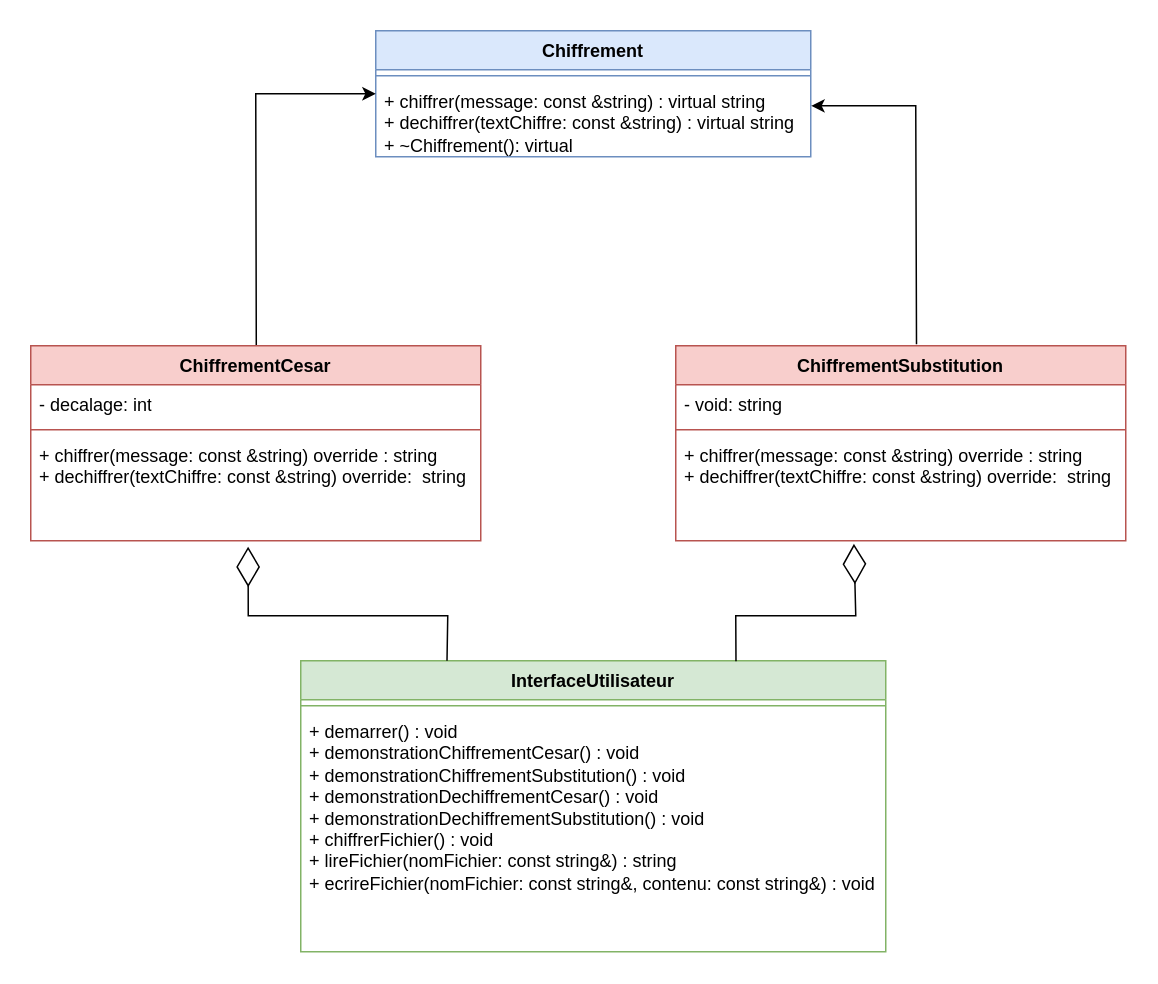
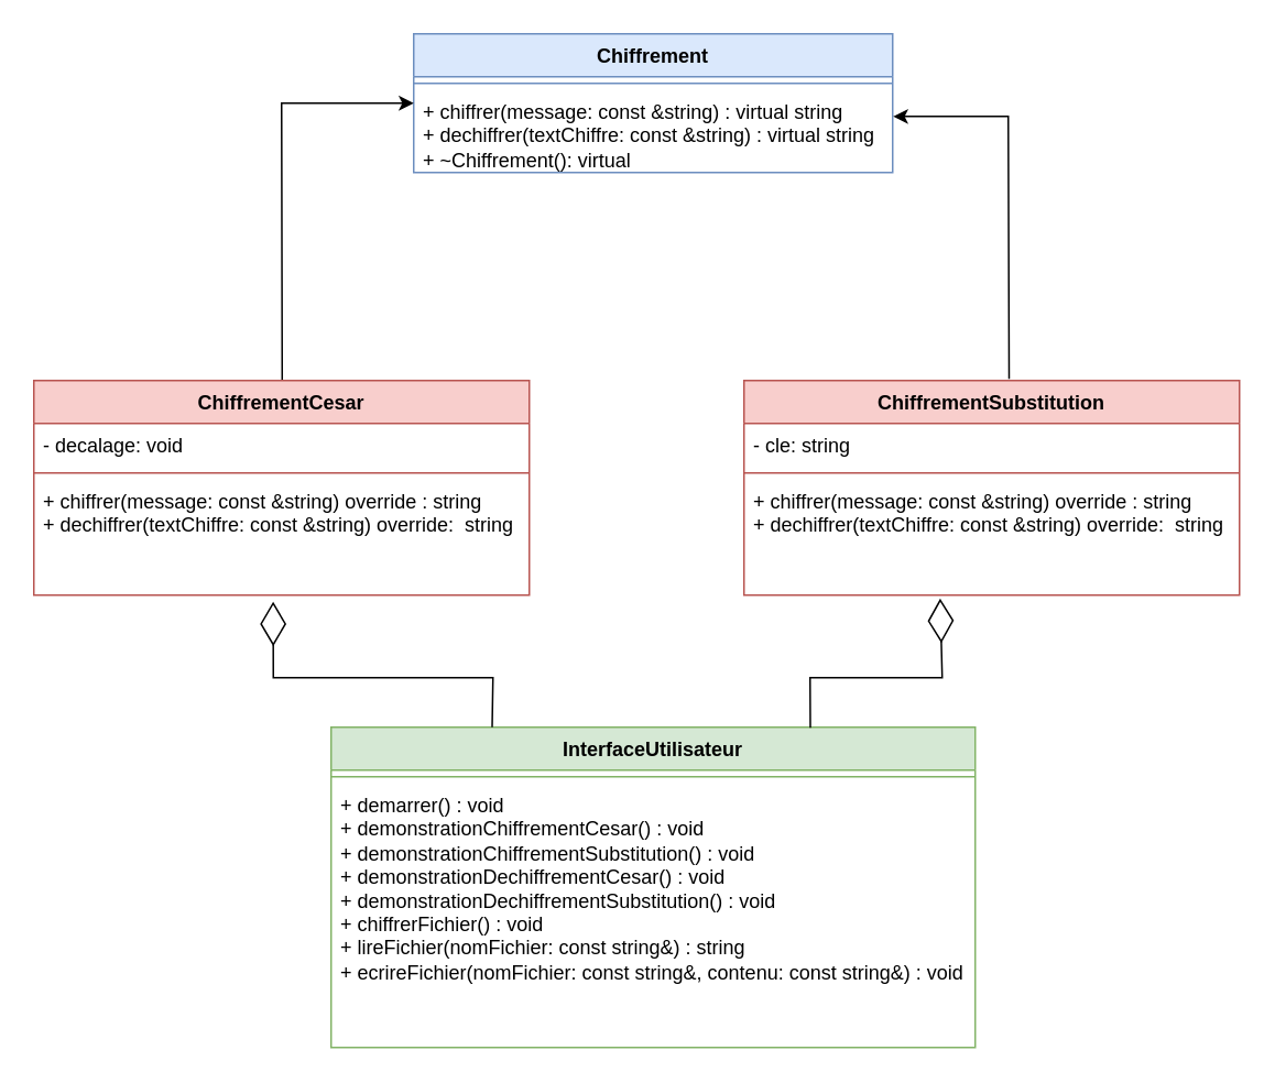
  <mxCell id="0" />
  <mxCell id="1" parent="0" />
  <mxCell id="2" value="Chiffrement" style="swimlane;fontStyle=1;align=center;verticalAlign=top;childLayout=stackLayout;horizontal=1;startSize=26;horizontalStack=0;resizeParent=1;resizeParentMax=0;resizeLast=0;collapsible=1;marginBottom=0;whiteSpace=wrap;html=1;fillColor=#dae8fc;strokeColor=#6c8ebf;" parent="1" vertex="1"><mxGeometry x="250" y="20" width="290" height="84" as="geometry" /></mxCell>
  <mxCell id="3" value="" style="line;strokeWidth=1;fillColor=none;align=left;verticalAlign=middle;spacingTop=-1;spacingLeft=3;spacingRight=3;rotatable=0;labelPosition=right;points=[];portConstraint=eastwest;strokeColor=inherit;" parent="2" vertex="1"><mxGeometry y="26" width="290" height="8" as="geometry" /></mxCell>
  <mxCell id="4" value="&lt;div&gt;+ chiffrer(message: const &amp;amp;string) : virtual &lt;span class=&quot;hljs-built_in&quot;&gt;string&lt;/span&gt;&lt;/div&gt;&lt;div&gt;&lt;div&gt;+ dechiffrer(textChiffre: const &amp;amp;string) : virtual &lt;span class=&quot;hljs-built_in&quot;&gt;string&lt;/span&gt;&lt;/div&gt;&lt;/div&gt;&lt;div&gt;&lt;span class=&quot;hljs-built_in&quot;&gt;+ &lt;/span&gt;~Chiffrement(): virtual&lt;br&gt;&lt;/div&gt;" style="text;strokeColor=none;fillColor=none;align=left;verticalAlign=top;spacingLeft=4;spacingRight=4;overflow=hidden;rotatable=0;points=[[0,0.5],[1,0.5]];portConstraint=eastwest;whiteSpace=wrap;html=1;" parent="2" vertex="1"><mxGeometry y="34" width="290" height="50" as="geometry" /></mxCell>
  <mxCell id="5" value="" style="endArrow=classic;html=1;rounded=0;entryX=0;entryY=0.5;entryDx=0;entryDy=0;exitX=0.484;exitY=-0.003;exitDx=0;exitDy=0;exitPerimeter=0;" parent="1" target="2" edge="1"><mxGeometry width="50" height="50" relative="1" as="geometry"><mxPoint x="170.36" y="229.55" as="sourcePoint" /><mxPoint x="270.5" y="104" as="targetPoint" /><Array as="points"><mxPoint x="170" y="62" /></Array></mxGeometry></mxCell>
  <mxCell id="6" value="ChiffrementCesar" style="swimlane;fontStyle=1;align=center;verticalAlign=top;childLayout=stackLayout;horizontal=1;startSize=26;horizontalStack=0;resizeParent=1;resizeParentMax=0;resizeLast=0;collapsible=1;marginBottom=0;whiteSpace=wrap;html=1;fillColor=#f8cecc;strokeColor=#b85450;" parent="1" vertex="1"><mxGeometry x="20" y="230" width="300" height="130" as="geometry" /></mxCell>
- <mxCell id="7" value="- decalage: int" style="text;strokeColor=none;fillColor=none;align=left;verticalAlign=top;spacingLeft=4;spacingRight=4;overflow=hidden;rotatable=0;points=[[0,0.5],[1,0.5]];portConstraint=eastwest;whiteSpace=wrap;html=1;" parent="6" vertex="1"><mxGeometry y="26" width="300" height="26" as="geometry" /></mxCell>
+ <mxCell id="7" value="- decalage: void" style="text;strokeColor=none;fillColor=none;align=left;verticalAlign=top;spacingLeft=4;spacingRight=4;overflow=hidden;rotatable=0;points=[[0,0.5],[1,0.5]];portConstraint=eastwest;whiteSpace=wrap;html=1;" parent="6" vertex="1"><mxGeometry y="26" width="300" height="26" as="geometry" /></mxCell>
  <mxCell id="8" value="" style="line;strokeWidth=1;fillColor=none;align=left;verticalAlign=middle;spacingTop=-1;spacingLeft=3;spacingRight=3;rotatable=0;labelPosition=right;points=[];portConstraint=eastwest;strokeColor=inherit;" parent="6" vertex="1"><mxGeometry y="52" width="300" height="8" as="geometry" /></mxCell>
  <mxCell id="9" value="&lt;div&gt;+ chiffrer(message: const &amp;amp;string) override : &lt;span class=&quot;hljs-built_in&quot;&gt;string&lt;/span&gt;&lt;/div&gt;&lt;div&gt;&lt;div&gt;&lt;div&gt;+ dechiffrer(textChiffre: const &amp;amp;string) override:&amp;nbsp; &lt;span class=&quot;hljs-built_in&quot;&gt;string&lt;/span&gt;&lt;/div&gt;&lt;/div&gt;&lt;/div&gt;" style="text;strokeColor=none;fillColor=none;align=left;verticalAlign=top;spacingLeft=4;spacingRight=4;overflow=hidden;rotatable=0;points=[[0,0.5],[1,0.5]];portConstraint=eastwest;whiteSpace=wrap;html=1;" parent="6" vertex="1"><mxGeometry y="60" width="300" height="70" as="geometry" /></mxCell>
  <mxCell id="10" value="" style="endArrow=classic;html=1;rounded=0;entryX=1.001;entryY=0.321;entryDx=0;entryDy=0;entryPerimeter=0;exitX=0.535;exitY=-0.008;exitDx=0;exitDy=0;exitPerimeter=0;" parent="1" source="11" target="4" edge="1"><mxGeometry width="50" height="50" relative="1" as="geometry"><mxPoint x="610" y="190" as="sourcePoint" /><mxPoint x="640.87" y="106.85" as="targetPoint" /><Array as="points"><mxPoint x="610" y="70" /></Array></mxGeometry></mxCell>
  <mxCell id="11" value="ChiffrementSubstitution" style="swimlane;fontStyle=1;align=center;verticalAlign=top;childLayout=stackLayout;horizontal=1;startSize=26;horizontalStack=0;resizeParent=1;resizeParentMax=0;resizeLast=0;collapsible=1;marginBottom=0;whiteSpace=wrap;html=1;fillColor=#f8cecc;strokeColor=#b85450;" parent="1" vertex="1"><mxGeometry x="450" y="230" width="300" height="130" as="geometry" /></mxCell>
- <mxCell id="12" value="- void: string" style="text;strokeColor=none;fillColor=none;align=left;verticalAlign=top;spacingLeft=4;spacingRight=4;overflow=hidden;rotatable=0;points=[[0,0.5],[1,0.5]];portConstraint=eastwest;whiteSpace=wrap;html=1;" parent="11" vertex="1"><mxGeometry y="26" width="300" height="26" as="geometry" /></mxCell>
+ <mxCell id="12" value="- cle: string" style="text;strokeColor=none;fillColor=none;align=left;verticalAlign=top;spacingLeft=4;spacingRight=4;overflow=hidden;rotatable=0;points=[[0,0.5],[1,0.5]];portConstraint=eastwest;whiteSpace=wrap;html=1;" parent="11" vertex="1"><mxGeometry y="26" width="300" height="26" as="geometry" /></mxCell>
  <mxCell id="13" value="" style="line;strokeWidth=1;fillColor=none;align=left;verticalAlign=middle;spacingTop=-1;spacingLeft=3;spacingRight=3;rotatable=0;labelPosition=right;points=[];portConstraint=eastwest;strokeColor=inherit;" parent="11" vertex="1"><mxGeometry y="52" width="300" height="8" as="geometry" /></mxCell>
  <mxCell id="14" value="&lt;div&gt;+ chiffrer(message: const &amp;amp;string) override : &lt;span class=&quot;hljs-built_in&quot;&gt;string&lt;/span&gt;&lt;/div&gt;&lt;div&gt;&lt;div&gt;&lt;div&gt;+ dechiffrer(textChiffre: const &amp;amp;string) override:&amp;nbsp; &lt;span class=&quot;hljs-built_in&quot;&gt;string&lt;/span&gt;&lt;/div&gt;&lt;/div&gt;&lt;/div&gt;" style="text;strokeColor=none;fillColor=none;align=left;verticalAlign=top;spacingLeft=4;spacingRight=4;overflow=hidden;rotatable=0;points=[[0,0.5],[1,0.5]];portConstraint=eastwest;whiteSpace=wrap;html=1;" parent="11" vertex="1"><mxGeometry y="60" width="300" height="70" as="geometry" /></mxCell>
  <mxCell id="15" value="InterfaceUtilisateur" style="swimlane;fontStyle=1;align=center;verticalAlign=top;childLayout=stackLayout;horizontal=1;startSize=26;horizontalStack=0;resizeParent=1;resizeParentMax=0;resizeLast=0;collapsible=1;marginBottom=0;whiteSpace=wrap;html=1;fillColor=#d5e8d4;strokeColor=#82b366;" parent="1" vertex="1"><mxGeometry x="200" y="440" width="390" height="194" as="geometry" /></mxCell>
  <mxCell id="16" value="" style="line;strokeWidth=1;fillColor=none;align=left;verticalAlign=middle;spacingTop=-1;spacingLeft=3;spacingRight=3;rotatable=0;labelPosition=right;points=[];portConstraint=eastwest;strokeColor=inherit;" parent="15" vertex="1"><mxGeometry y="26" width="390" height="8" as="geometry" /></mxCell>
  <mxCell id="17" value="+ demarrer() : void&amp;nbsp;&amp;nbsp;&amp;nbsp;&amp;nbsp;&amp;nbsp;&amp;nbsp;&amp;nbsp;&amp;nbsp;&amp;nbsp;&amp;nbsp;&amp;nbsp;&amp;nbsp;&amp;nbsp;&amp;nbsp;&amp;nbsp; &lt;br&gt;+ demonstrationChiffrementCesar() : void &lt;br&gt;+ demonstrationChiffrementSubstitution() : void &lt;br&gt;+ demonstrationDechiffrementCesar() : void &lt;br&gt;+ demonstrationDechiffrementSubstitution() : void &lt;br&gt;+ chiffrerFichier() : void&amp;nbsp;&amp;nbsp;&amp;nbsp;&amp;nbsp;&amp;nbsp;&amp;nbsp;&amp;nbsp;&amp;nbsp; &lt;br&gt;+ lireFichier(nomFichier: const string&amp;amp;) : string &lt;br&gt;+ ecrireFichier(nomFichier: const string&amp;amp;, contenu: const string&amp;amp;) : void" style="text;strokeColor=none;fillColor=none;align=left;verticalAlign=top;spacingLeft=4;spacingRight=4;overflow=hidden;rotatable=0;points=[[0,0.5],[1,0.5]];portConstraint=eastwest;whiteSpace=wrap;html=1;" parent="15" vertex="1"><mxGeometry y="34" width="390" height="160" as="geometry" /></mxCell>
  <mxCell id="18" value="" style="endArrow=diamondThin;endFill=0;endSize=24;html=1;rounded=0;exitX=0.744;exitY=0.002;exitDx=0;exitDy=0;entryX=0.396;entryY=1.029;entryDx=0;entryDy=0;entryPerimeter=0;exitPerimeter=0;" edge="1" parent="1" source="15" target="14"><mxGeometry width="160" relative="1" as="geometry"><mxPoint x="340" y="370" as="sourcePoint" /><mxPoint x="500" y="370" as="targetPoint" /><Array as="points"><mxPoint x="490" y="410" /><mxPoint x="570" y="410" /></Array></mxGeometry></mxCell>
  <mxCell id="19" value="" style="endArrow=diamondThin;endFill=0;endSize=24;html=1;rounded=0;entryX=0.483;entryY=1.057;entryDx=0;entryDy=0;entryPerimeter=0;exitX=0.25;exitY=0;exitDx=0;exitDy=0;" edge="1" parent="1" source="15" target="9"><mxGeometry width="160" relative="1" as="geometry"><mxPoint x="140" y="420" as="sourcePoint" /><mxPoint x="300" y="420" as="targetPoint" /><Array as="points"><mxPoint x="298" y="410" /><mxPoint x="165" y="410" /></Array></mxGeometry></mxCell>
